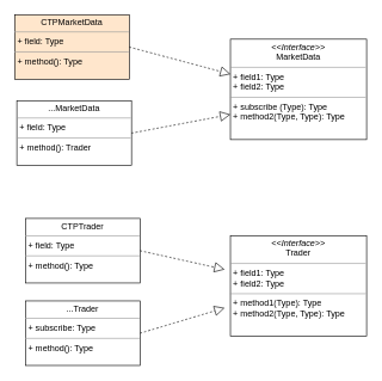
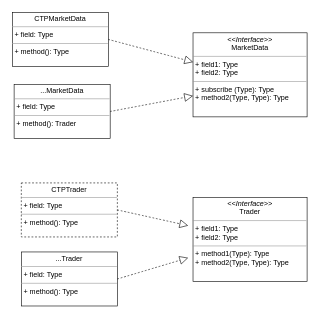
  <mxCell id="0" />
  <mxCell id="1" parent="0" />
  <mxCell id="2" value="&lt;p style=&quot;margin:0px;margin-top:4px;text-align:center;&quot;&gt;&lt;i&gt;&amp;lt;&amp;lt;Interface&amp;gt;&amp;gt;&lt;/i&gt;&lt;br&gt;MarketData&lt;/p&gt;&lt;hr size=&quot;1&quot;&gt;&lt;p style=&quot;margin:0px;margin-left:4px;&quot;&gt;+ field1: Type&lt;br&gt;+ field2: Type&lt;/p&gt;&lt;hr size=&quot;1&quot;&gt;&lt;p style=&quot;margin:0px;margin-left:4px;&quot;&gt;+ subscribe&amp;nbsp;(Type): Type&lt;br&gt;+ method2(Type, Type): Type&lt;/p&gt;" style="verticalAlign=top;align=left;overflow=fill;fontSize=12;fontFamily=Helvetica;html=1;hachureGap=4;" vertex="1" parent="1"><mxGeometry x="321" y="54" width="190" height="140" as="geometry" /></mxCell>
- <mxCell id="3" value="&lt;p style=&quot;margin:0px;margin-top:4px;text-align:center;&quot;&gt;CTPMarketData&lt;br&gt;&lt;/p&gt;&lt;hr size=&quot;1&quot;&gt;&lt;p style=&quot;margin:0px;margin-left:4px;&quot;&gt;+ field: Type&lt;/p&gt;&lt;hr size=&quot;1&quot;&gt;&lt;p style=&quot;margin:0px;margin-left:4px;&quot;&gt;+ method(): Type&lt;/p&gt;" style="verticalAlign=top;align=left;overflow=fill;fontSize=12;fontFamily=Helvetica;html=1;hachureGap=4;fillColor=#ffe6cc;" vertex="1" parent="1"><mxGeometry x="20" y="20" width="160" height="90" as="geometry" /></mxCell>
+ <mxCell id="3" value="&lt;p style=&quot;margin:0px;margin-top:4px;text-align:center;&quot;&gt;CTPMarketData&lt;br&gt;&lt;/p&gt;&lt;hr size=&quot;1&quot;&gt;&lt;p style=&quot;margin:0px;margin-left:4px;&quot;&gt;+ field: Type&lt;/p&gt;&lt;hr size=&quot;1&quot;&gt;&lt;p style=&quot;margin:0px;margin-left:4px;&quot;&gt;+ method(): Type&lt;/p&gt;" style="verticalAlign=top;align=left;overflow=fill;fontSize=12;fontFamily=Helvetica;html=1;hachureGap=4;" vertex="1" parent="1"><mxGeometry x="20" y="20" width="160" height="90" as="geometry" /></mxCell>
  <mxCell id="4" value="&lt;p style=&quot;margin:0px;margin-top:4px;text-align:center;&quot;&gt;...MarketData&lt;br&gt;&lt;/p&gt;&lt;hr size=&quot;1&quot;&gt;&lt;p style=&quot;margin:0px;margin-left:4px;&quot;&gt;+ field: Type&lt;/p&gt;&lt;hr size=&quot;1&quot;&gt;&lt;p style=&quot;margin:0px;margin-left:4px;&quot;&gt;+ method(): Trader&lt;/p&gt;" style="verticalAlign=top;align=left;overflow=fill;fontSize=12;fontFamily=Helvetica;html=1;hachureGap=4;" vertex="1" parent="1"><mxGeometry x="23" y="140" width="160" height="90" as="geometry" /></mxCell>
  <mxCell id="5" value="&lt;p style=&quot;margin:0px;margin-top:4px;text-align:center;&quot;&gt;&lt;i&gt;&amp;lt;&amp;lt;Interface&amp;gt;&amp;gt;&lt;/i&gt;&lt;br&gt;Trader&lt;/p&gt;&lt;hr size=&quot;1&quot;&gt;&lt;p style=&quot;margin:0px;margin-left:4px;&quot;&gt;+ field1: Type&lt;br&gt;+ field2: Type&lt;/p&gt;&lt;hr size=&quot;1&quot;&gt;&lt;p style=&quot;margin:0px;margin-left:4px;&quot;&gt;+ method1(Type): Type&lt;br&gt;+ method2(Type, Type): Type&lt;/p&gt;" style="verticalAlign=top;align=left;overflow=fill;fontSize=12;fontFamily=Helvetica;html=1;hachureGap=4;" vertex="1" parent="1"><mxGeometry x="321" y="328" width="190" height="140" as="geometry" /></mxCell>
- <mxCell id="6" value="&lt;p style=&quot;margin:0px;margin-top:4px;text-align:center;&quot;&gt;CTPTrader&lt;/p&gt;&lt;hr size=&quot;1&quot;&gt;&lt;p style=&quot;margin:0px;margin-left:4px;&quot;&gt;+ field: Type&lt;/p&gt;&lt;hr size=&quot;1&quot;&gt;&lt;p style=&quot;margin:0px;margin-left:4px;&quot;&gt;+ method(): Type&lt;/p&gt;" style="verticalAlign=top;align=left;overflow=fill;fontSize=12;fontFamily=Helvetica;html=1;hachureGap=4;" vertex="1" parent="1"><mxGeometry x="35" y="304" width="160" height="90" as="geometry" /></mxCell>
- <mxCell id="7" value="&lt;p style=&quot;margin:0px;margin-top:4px;text-align:center;&quot;&gt;...Trader&lt;/p&gt;&lt;hr size=&quot;1&quot;&gt;&lt;p style=&quot;margin:0px;margin-left:4px;&quot;&gt;+ subscribe: Type&lt;/p&gt;&lt;hr size=&quot;1&quot;&gt;&lt;p style=&quot;margin:0px;margin-left:4px;&quot;&gt;+ method(): Type&lt;/p&gt;" style="verticalAlign=top;align=left;overflow=fill;fontSize=12;fontFamily=Helvetica;html=1;hachureGap=4;" vertex="1" parent="1"><mxGeometry x="35" y="419" width="160" height="90" as="geometry" /></mxCell>
+ <mxCell id="6" value="&lt;p style=&quot;margin:0px;margin-top:4px;text-align:center;&quot;&gt;CTPTrader&lt;/p&gt;&lt;hr size=&quot;1&quot;&gt;&lt;p style=&quot;margin:0px;margin-left:4px;&quot;&gt;+ field: Type&lt;/p&gt;&lt;hr size=&quot;1&quot;&gt;&lt;p style=&quot;margin:0px;margin-left:4px;&quot;&gt;+ method(): Type&lt;/p&gt;" style="verticalAlign=top;align=left;overflow=fill;fontSize=12;fontFamily=Helvetica;html=1;hachureGap=4;dashed=1;" vertex="1" parent="1"><mxGeometry x="35" y="304" width="160" height="90" as="geometry" /></mxCell>
+ <mxCell id="7" value="&lt;p style=&quot;margin:0px;margin-top:4px;text-align:center;&quot;&gt;...Trader&lt;/p&gt;&lt;hr size=&quot;1&quot;&gt;&lt;p style=&quot;margin:0px;margin-left:4px;&quot;&gt;+ field: Type&lt;/p&gt;&lt;hr size=&quot;1&quot;&gt;&lt;p style=&quot;margin:0px;margin-left:4px;&quot;&gt;+ method(): Type&lt;/p&gt;" style="verticalAlign=top;align=left;overflow=fill;fontSize=12;fontFamily=Helvetica;html=1;hachureGap=4;" vertex="1" parent="1"><mxGeometry x="35" y="419" width="160" height="90" as="geometry" /></mxCell>
  <mxCell id="8" value="" style="endArrow=block;dashed=1;endFill=0;endSize=12;html=1;rounded=0;sourcePerimeterSpacing=8;targetPerimeterSpacing=8;curved=1;exitX=1;exitY=0.5;exitDx=0;exitDy=0;entryX=0.001;entryY=0.348;entryDx=0;entryDy=0;entryPerimeter=0;" edge="1" parent="1" source="3" target="2"><mxGeometry width="160" relative="1" as="geometry"><mxPoint x="215" y="68" as="sourcePoint" /><mxPoint x="375" y="68.29" as="targetPoint" /></mxGeometry></mxCell>
  <mxCell id="9" value="" style="endArrow=block;dashed=1;endFill=0;endSize=12;html=1;rounded=0;sourcePerimeterSpacing=8;targetPerimeterSpacing=8;curved=1;exitX=1;exitY=0.5;exitDx=0;exitDy=0;entryX=0;entryY=0.75;entryDx=0;entryDy=0;" edge="1" parent="1" source="4" target="2"><mxGeometry width="160" relative="1" as="geometry"><mxPoint x="188" y="123" as="sourcePoint" /><mxPoint x="395" y="197" as="targetPoint" /></mxGeometry></mxCell>
  <mxCell id="10" value="" style="endArrow=block;dashed=1;endFill=0;endSize=12;html=1;rounded=0;sourcePerimeterSpacing=8;targetPerimeterSpacing=8;curved=1;exitX=1;exitY=0.5;exitDx=0;exitDy=0;" edge="1" parent="1" source="6" target="5"><mxGeometry width="160" relative="1" as="geometry"><mxPoint x="93" y="162" as="sourcePoint" /><mxPoint x="231" y="136" as="targetPoint" /></mxGeometry></mxCell>
  <mxCell id="11" value="" style="endArrow=block;dashed=1;endFill=0;endSize=12;html=1;rounded=0;sourcePerimeterSpacing=8;targetPerimeterSpacing=8;curved=1;exitX=1;exitY=0.5;exitDx=0;exitDy=0;" edge="1" parent="1" source="7" target="5"><mxGeometry width="160" relative="1" as="geometry"><mxPoint x="205" y="359" as="sourcePoint" /><mxPoint x="268" y="375.699" as="targetPoint" /></mxGeometry></mxCell>
